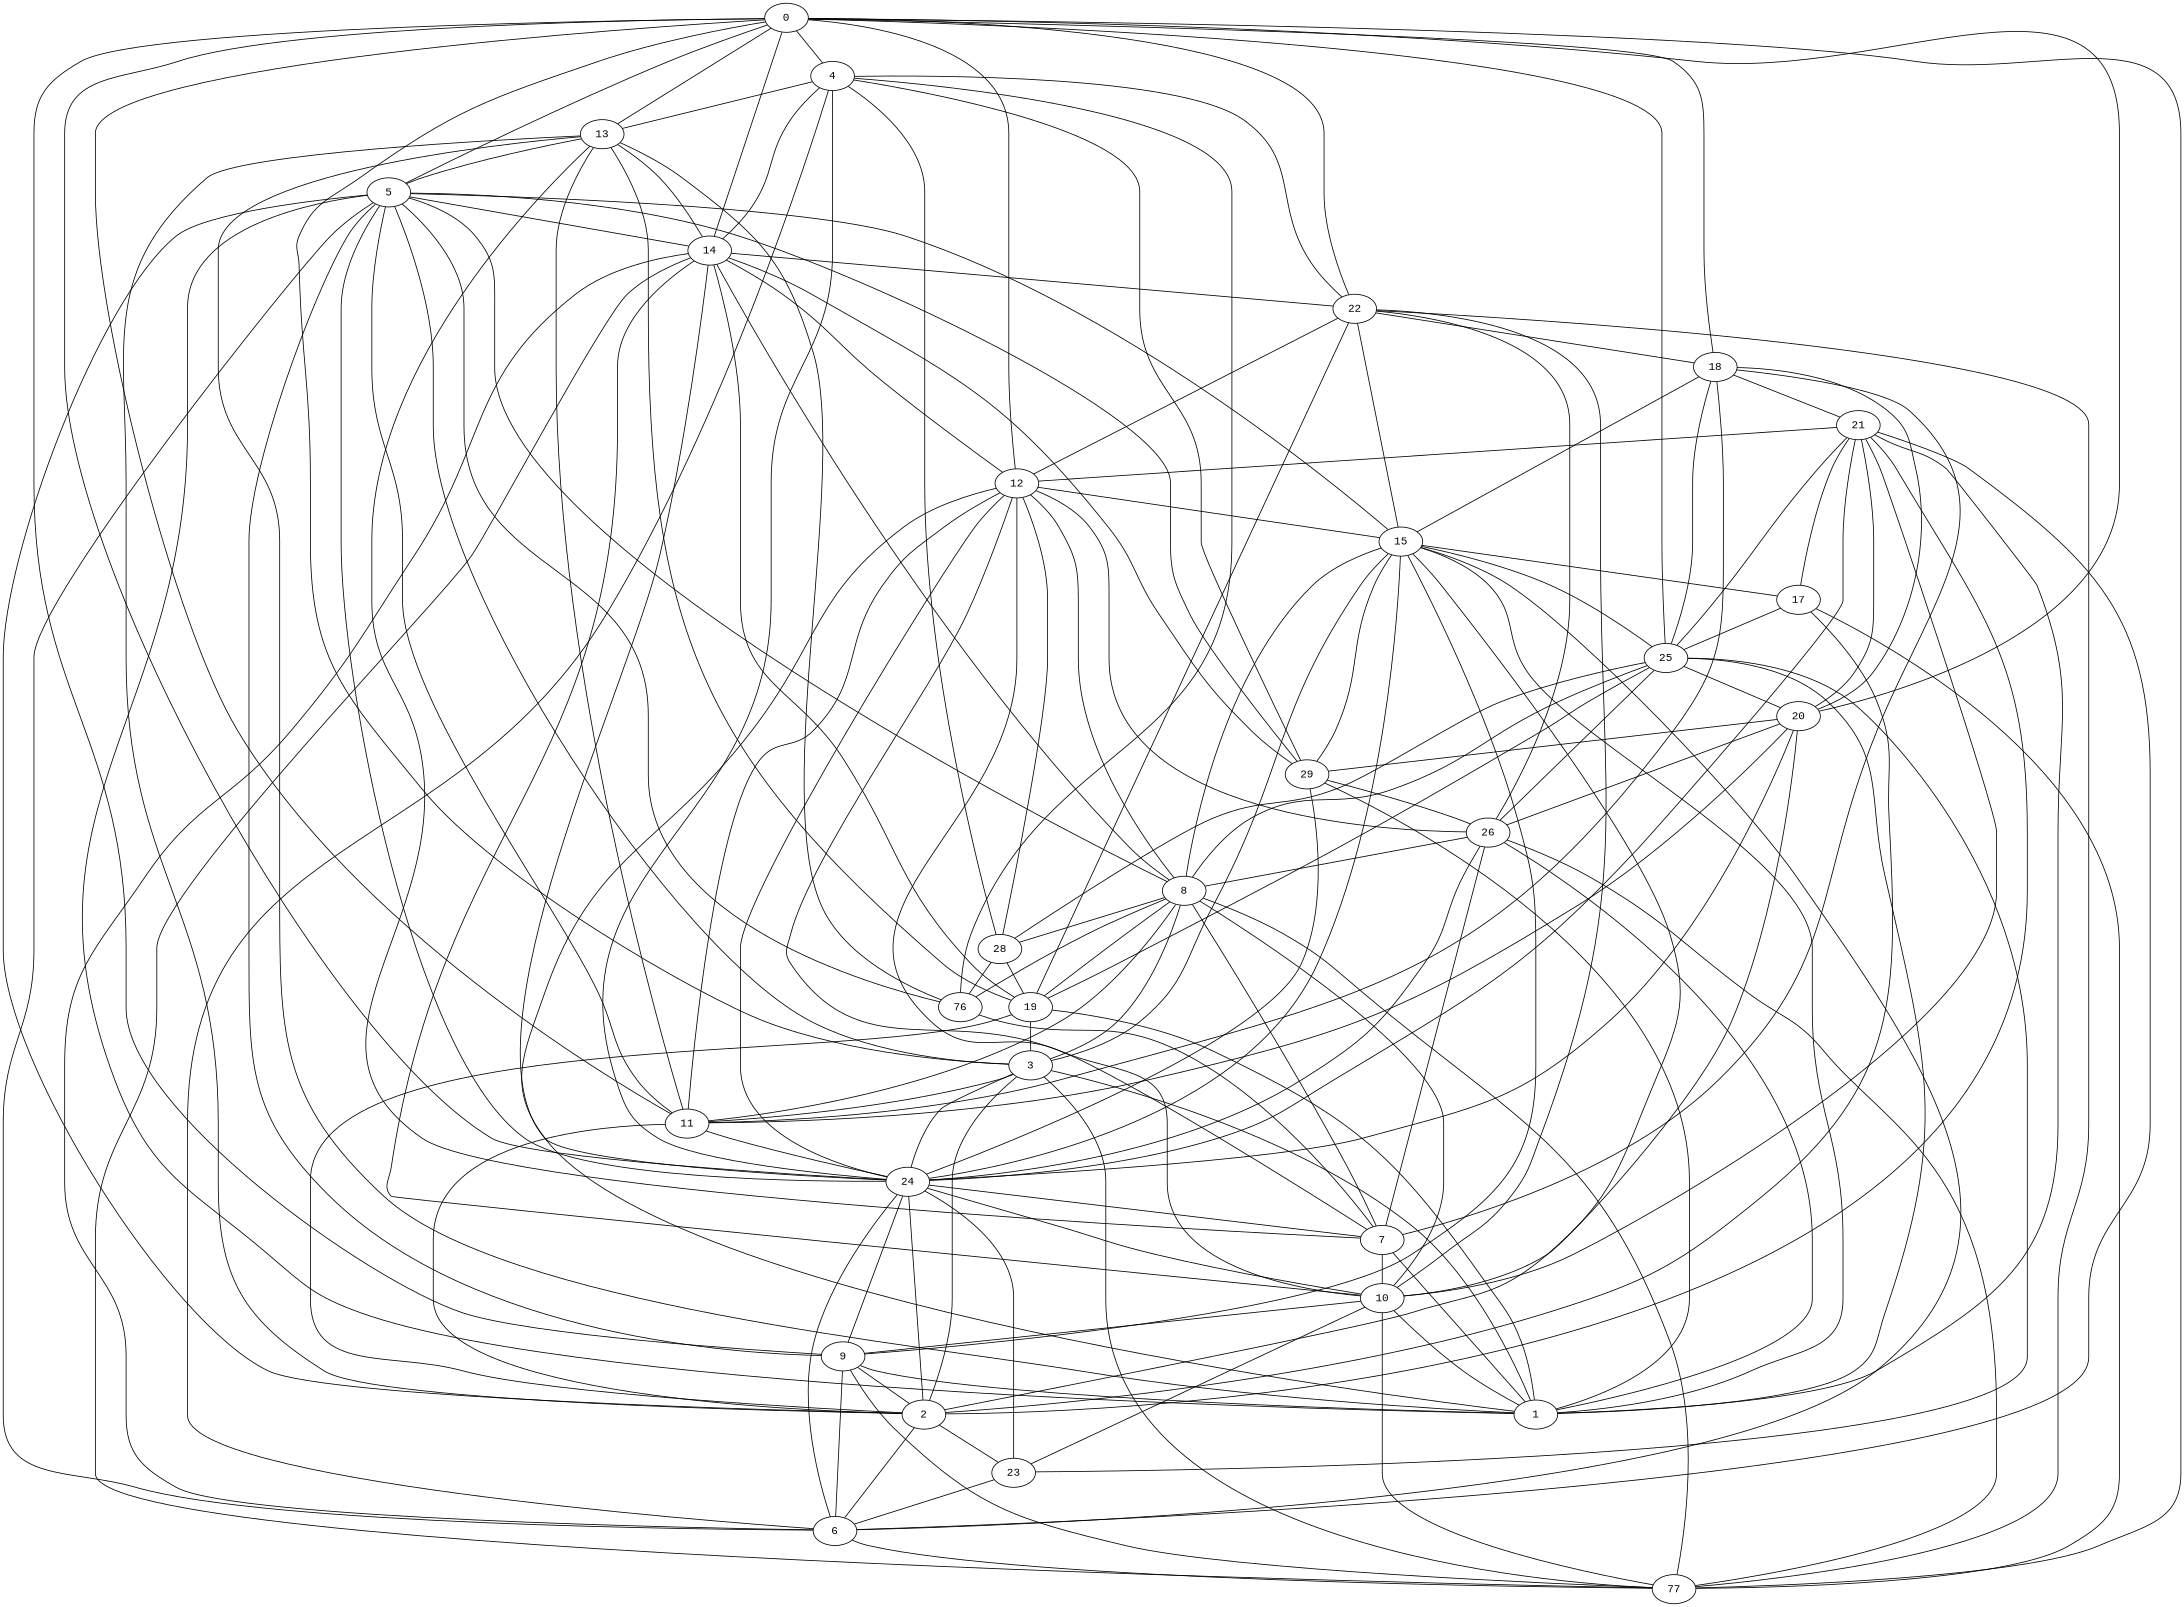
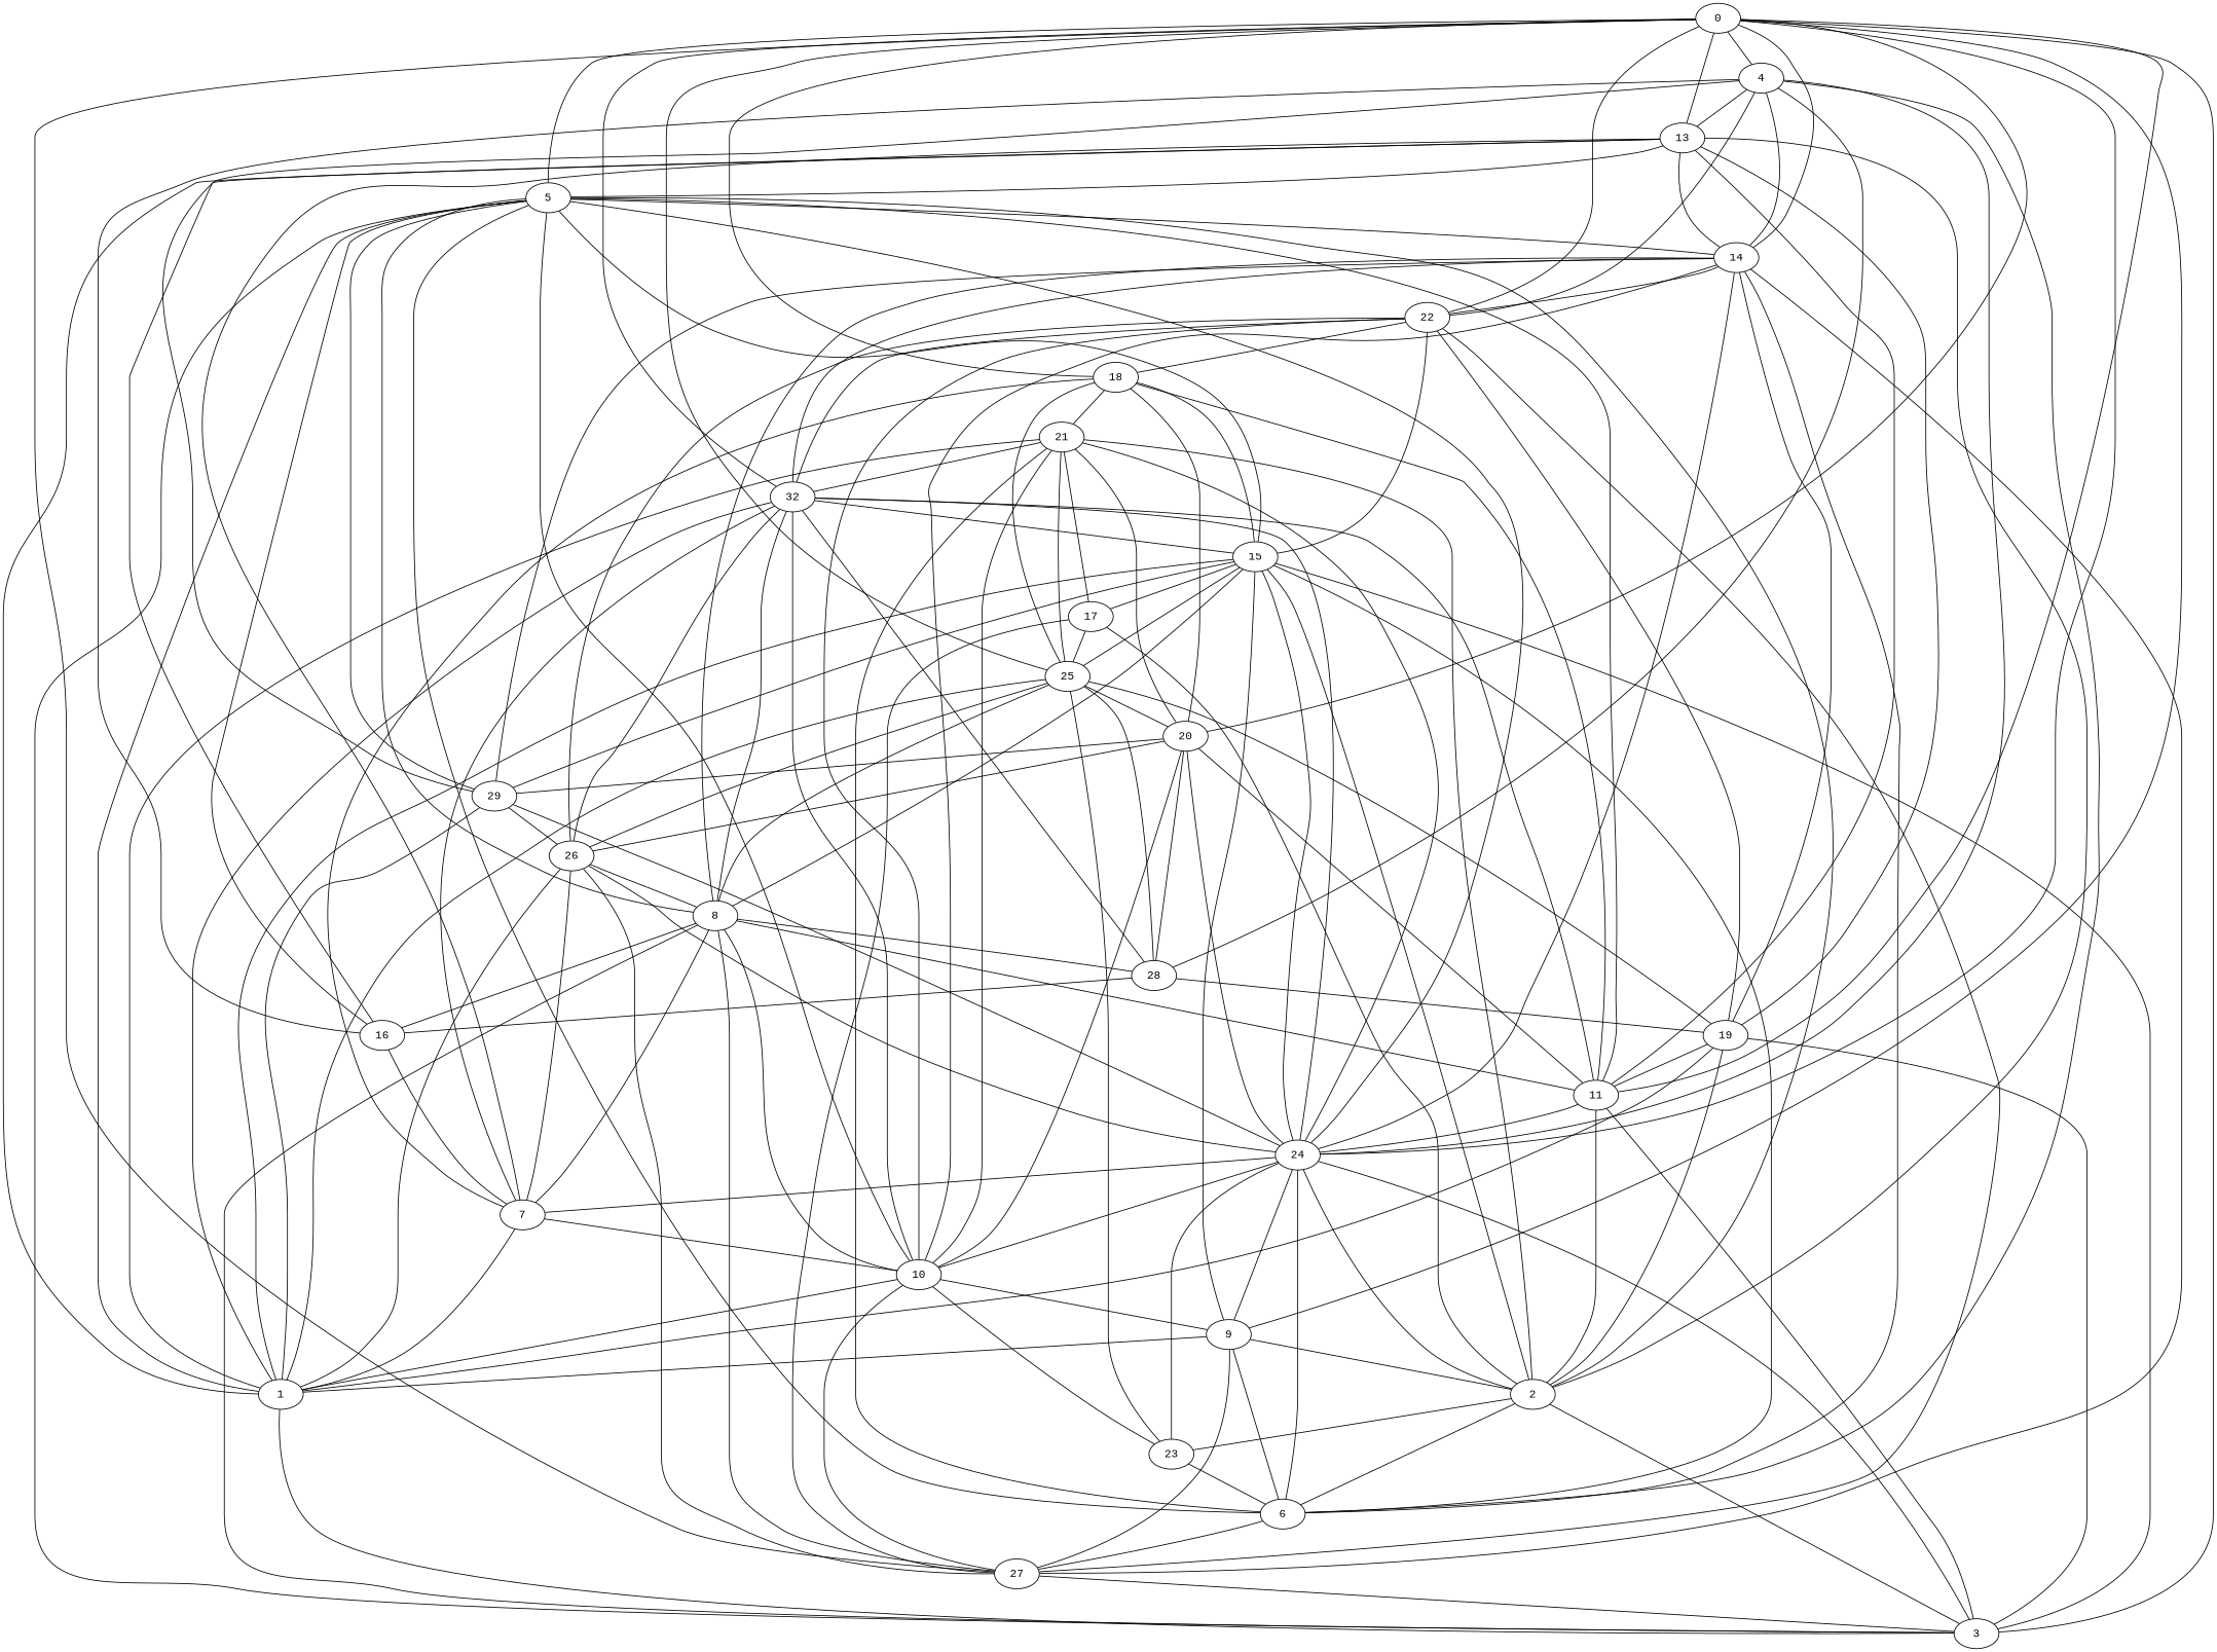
  strict graph {
    fontname="Liberation Mono"
    node [fontname="Liberation Mono"]
    edge [fontname="Liberation Mono"]
    0
    4
    5
-   12
+   12 [label=32]
    13
    14
    20
    24
    25
-   16 [label=76]
+   16
    29
    6
    11
    8
    9
    1
    15
    19
    10
    22
    21
    26
    7
    23
    18
    3
    2
    17
-   27 [label=77]
+   27
    28
    0 -- 4
    0 -- 5
    0 -- 12
    0 -- 13
    0 -- 14
    0 -- 20
    0 -- 24
    0 -- 25
    4 -- 13
    4 -- 16
    4 -- 29
    5 -- 14
    5 -- 24
    5 -- 29
    5 -- 6
    5 -- 11
    5 -- 8
-   5 -- 9
+   5 -- 10
    12 -- 14
    12 -- 1
    12 -- 15
    13 -- 5
    13 -- 16
    13 -- 11
    13 -- 1
    13 -- 19
    14 -- 4
    14 -- 13
    14 -- 6
    14 -- 8
    14 -- 19
    14 -- 10
    14 -- 22
    20 -- 29
    20 -- 11
    20 -- 10
    20 -- 21
    24 -- 4
    24 -- 12
    24 -- 14
    24 -- 20
    24 -- 9
    24 -- 15
    24 -- 26
    24 -- 7
    25 -- 20
    25 -- 19
    25 -- 26
    25 -- 23
    25 -- 18
    16 -- 5
    16 -- 8
    16 -- 7
    29 -- 14
    29 -- 24
    29 -- 1
    29 -- 15
    29 -- 26
    6 -- 4
    6 -- 24
    6 -- 15
    6 -- 21
    6 -- 27
    11 -- 0
    11 -- 12
    11 -- 24
    11 -- 8
    11 -- 18
    8 -- 12
    8 -- 25
    8 -- 10
    8 -- 3
    8 -- 27
    8 -- 28
    9 -- 0
    9 -- 6
    9 -- 1
    9 -- 2
    9 -- 27
    1 -- 5
    1 -- 25
    1 -- 19
    1 -- 26
    1 -- 3
    15 -- 5
    15 -- 25
    15 -- 8
    15 -- 9
    15 -- 1
    15 -- 3
    15 -- 2
    15 -- 17
-   19 -- 8
+   19 -- 11
    19 -- 22
    19 -- 3
    10 -- 12
    10 -- 24
    10 -- 9
    10 -- 1
    10 -- 23
    22 -- 0
    22 -- 4
    22 -- 12
    22 -- 15
    22 -- 10
    22 -- 18
    21 -- 12
    21 -- 24
    21 -- 25
    21 -- 1
    21 -- 10
    26 -- 12
    26 -- 20
    26 -- 8
    26 -- 22
    7 -- 12
    7 -- 13
    7 -- 8
    7 -- 1
    7 -- 10
    7 -- 26
    7 -- 18
    23 -- 24
    23 -- 6
    18 -- 0
    18 -- 20
    18 -- 15
    18 -- 21
    3 -- 0
    3 -- 5
    3 -- 24
    3 -- 11
    2 -- 5
    2 -- 13
    2 -- 24
    2 -- 6
    2 -- 11
    2 -- 19
    2 -- 21
    2 -- 23
    2 -- 3
    2 -- 17
    17 -- 25
    17 -- 21
    27 -- 0
    27 -- 14
    27 -- 10
    27 -- 22
    27 -- 26
    27 -- 3
    27 -- 17
    28 -- 4
    28 -- 12
+   28 -- 20
    28 -- 25
    28 -- 16
    28 -- 19
  }
